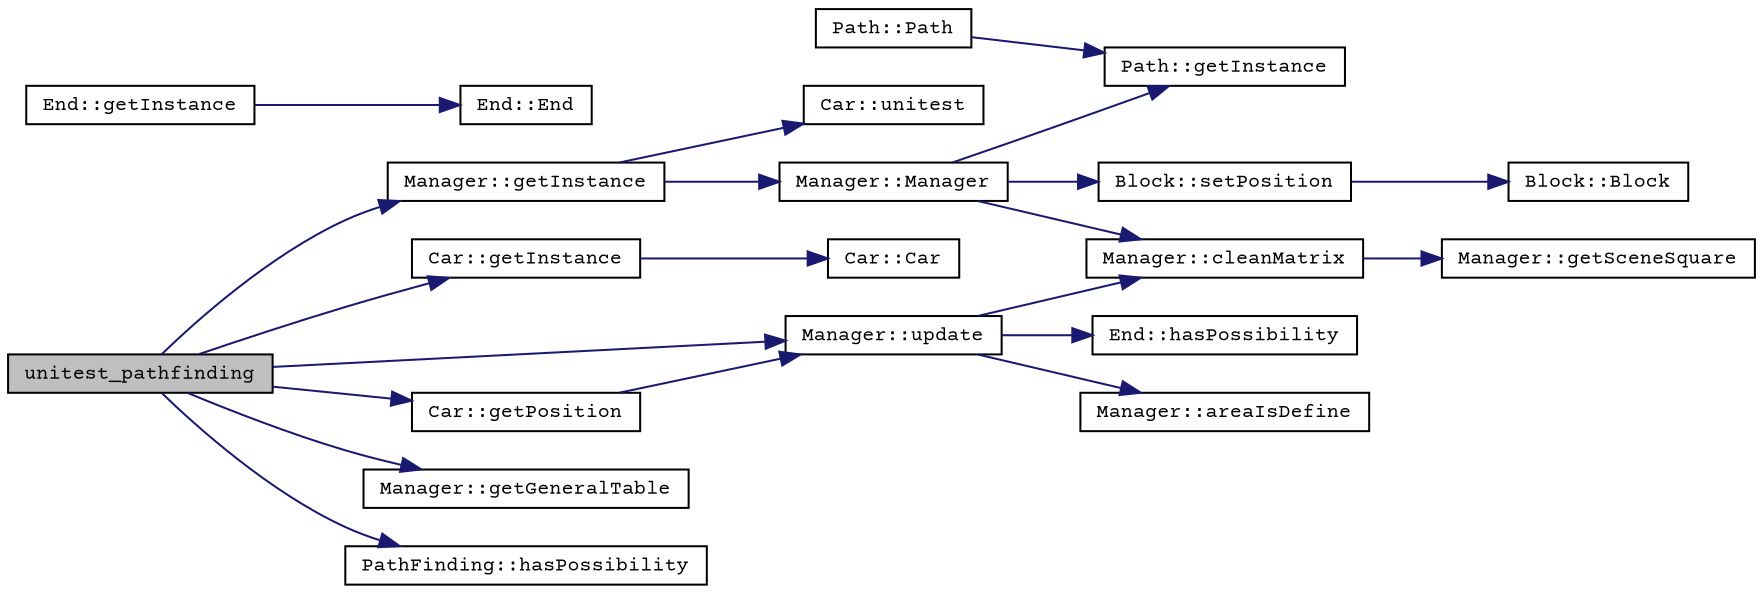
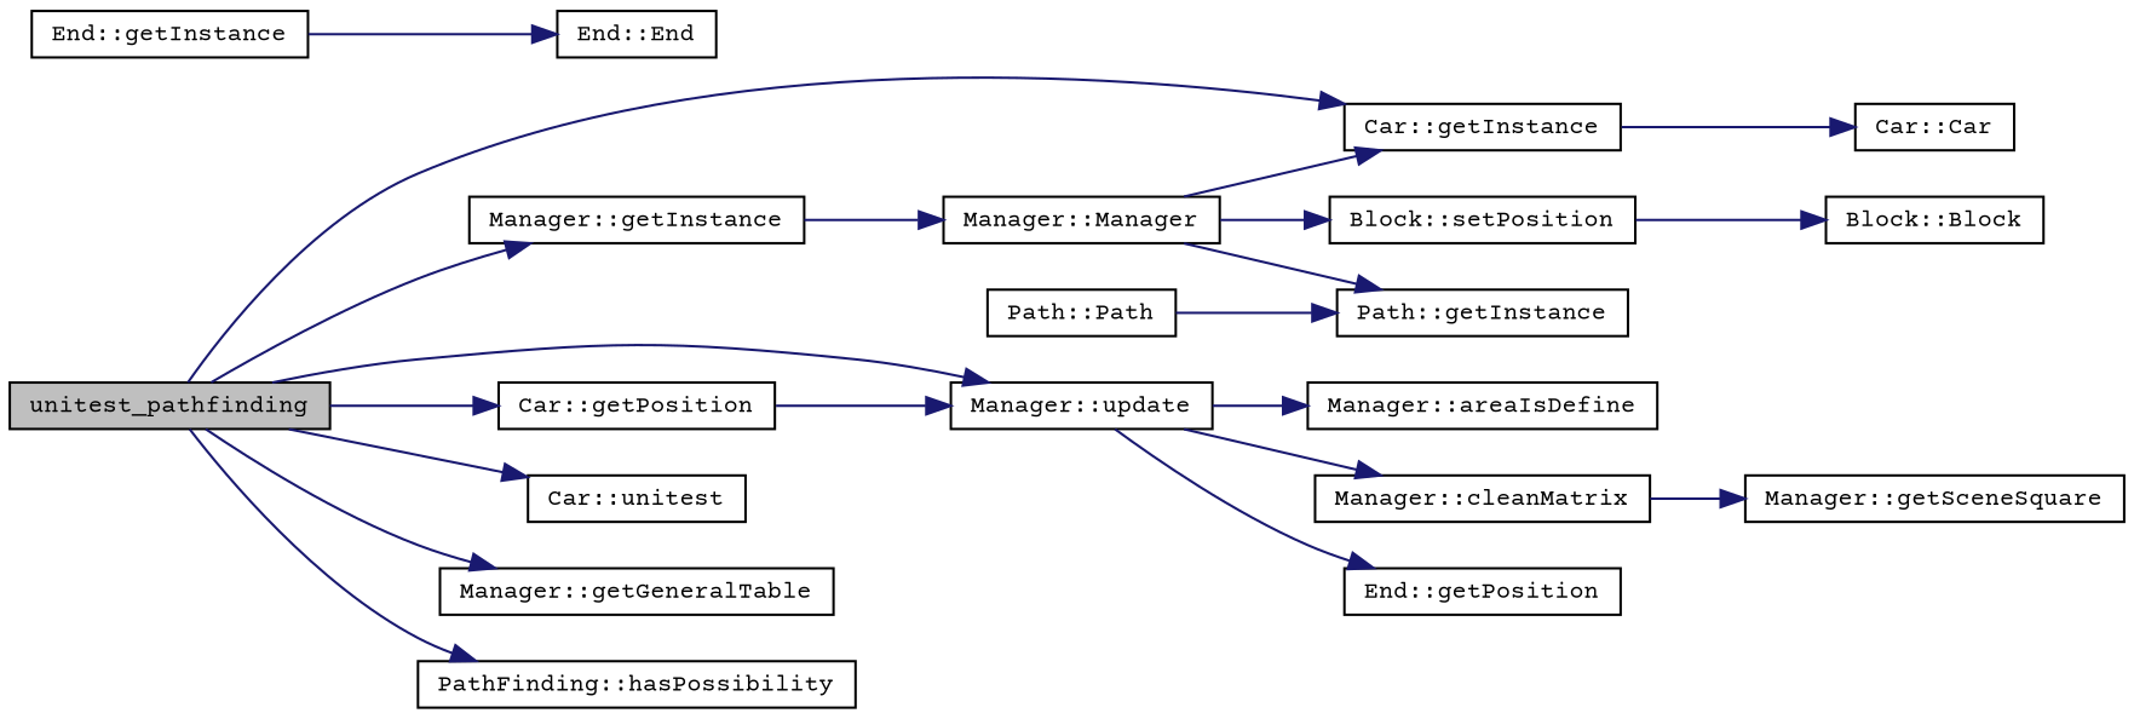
  digraph {
    fontname="Courier Prime"
    rankdir=LR
    node [color=black fillcolor=white fontname="Courier Prime" fontsize=10 shape=record style=filled]
    edge [color=midnightblue fontname="Courier Prime" fontsize=10 labelfontname=Helvetica labelfontsize=10 style=solid]
    n1 [fillcolor=grey75 fontcolor=black height=0.2 label=unitest_pathfinding width=0.4]
    n2 [height=0.2 label="Manager::getInstance" width=0.4]
    n3 [height=0.2 label="Car::getInstance" width=0.4]
    n4 [height=0.2 label="Manager::update" width=0.4]
    n5 [height=0.2 label="Car::getPosition" width=0.4]
    n6 [height=0.2 label="Car::unitest" width=0.4]
    n7 [height=0.2 label="Manager::getGeneralTable" width=0.4]
    n8 [height=0.2 label="PathFinding::hasPossibility" width=0.4]
    n9 [height=0.2 label="Manager::Manager" width=0.4]
    n10 [height=0.2 label="Car::Car" width=0.4]
    n11 [height=0.2 label="Manager::areaIsDefine" width=0.4]
    n12 [height=0.2 label="Manager::cleanMatrix" width=0.4]
-   n13 [height=0.2 label="End::hasPossibility" width=0.4]
+   n13 [height=0.2 label="End::getPosition" width=0.4]
    n14 [height=0.2 label="Block::setPosition" width=0.4]
    n15 [height=0.2 label="Path::getInstance" width=0.4]
    n16 [height=0.2 label="Block::Block" width=0.4]
    n17 [height=0.2 label="End::getInstance" width=0.4]
    n18 [height=0.2 label="End::End" width=0.4]
    n19 [height=0.2 label="Path::Path" width=0.4]
    n20 [height=0.2 label="Manager::getSceneSquare" width=0.4]
    n1 -> n2
    n1 -> n3
    n1 -> n4
    n1 -> n5
-   n2 -> n6
+   n1 -> n6
    n1 -> n7
    n1 -> n8
    n2 -> n9
    n3 -> n10
    n4 -> n11
    n4 -> n12
    n4 -> n13
    n5 -> n4
-   n9 -> n12
+   n9 -> n3
    n9 -> n14
    n9 -> n15
    n12 -> n20
    n14 -> n16
    n17 -> n18
    n19 -> n15
  }
